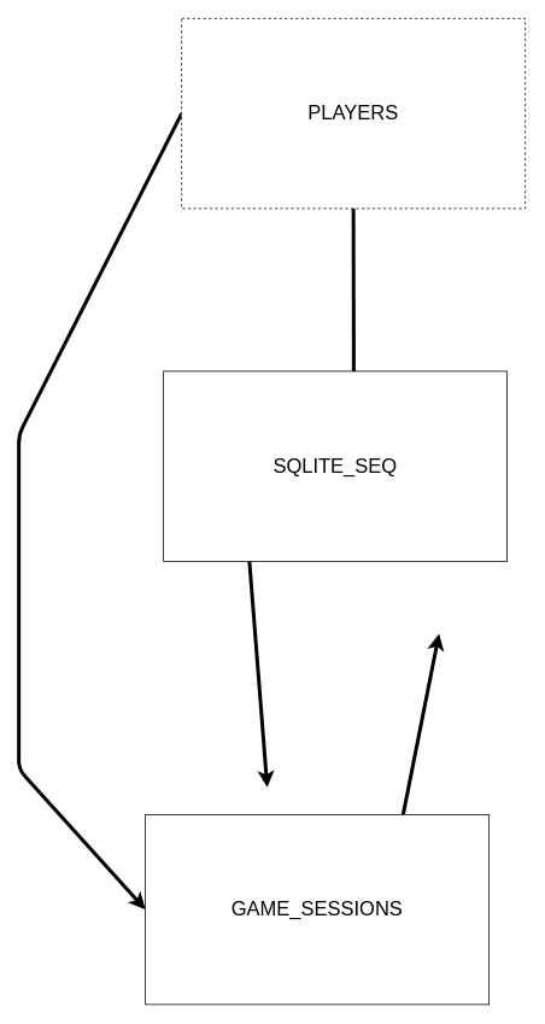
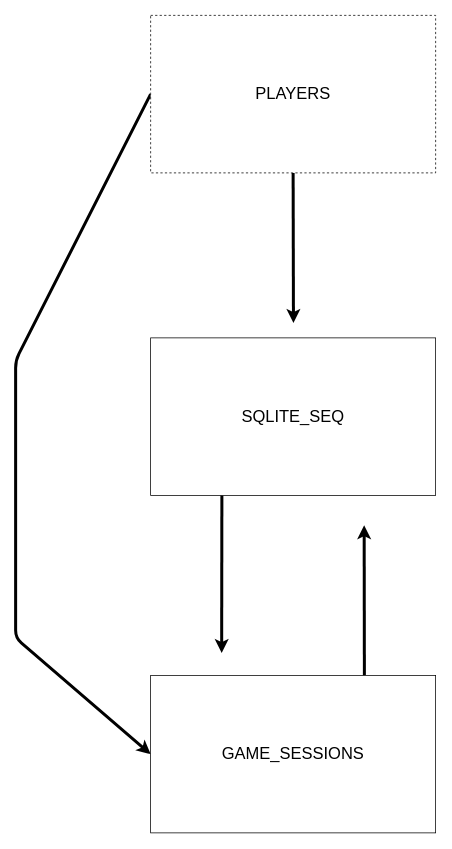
  <mxCell id="0" />
  <mxCell id="1" parent="0" />
  <mxCell id="2" style="edgeStyle=none;html=1;exitX=0.5;exitY=1;exitDx=0;exitDy=0;fontSize=22;strokeWidth=4;" edge="1" parent="1" source="4"><mxGeometry relative="1" as="geometry"><mxPoint x="390.429" y="430" as="targetPoint" /></mxGeometry></mxCell>
  <mxCell id="3" style="edgeStyle=none;html=1;exitX=0;exitY=0.5;exitDx=0;exitDy=0;fontSize=22;entryX=0;entryY=0.5;entryDx=0;entryDy=0;strokeWidth=4;" edge="1" parent="1" source="4" target="6"><mxGeometry relative="1" as="geometry"><mxPoint x="10" y="940" as="targetPoint" /><Array as="points"><mxPoint x="20" y="480" /><mxPoint x="20" y="850" /></Array></mxGeometry></mxCell>
  <mxCell id="4" value="&lt;font style=&quot;font-size: 22px;&quot;&gt;PLAYERS&lt;/font&gt;" style="whiteSpace=wrap;html=1;dashed=1;" vertex="1" parent="1"><mxGeometry x="200" y="20" width="380" height="210" as="geometry" /></mxCell>
  <mxCell id="5" style="edgeStyle=none;html=1;exitX=0.75;exitY=0;exitDx=0;exitDy=0;fontSize=22;strokeWidth=4;" edge="1" parent="1" source="6"><mxGeometry relative="1" as="geometry"><mxPoint x="484.714" y="700" as="targetPoint" /></mxGeometry></mxCell>
- <mxCell id="6" value="&lt;span style=&quot;font-size: 22px;&quot;&gt;GAME_SESSIONS&lt;/span&gt;" style="whiteSpace=wrap;html=1;" vertex="1" parent="1"><mxGeometry x="160" y="900" width="380" height="210" as="geometry" /></mxCell>
+ <mxCell id="6" value="&lt;span style=&quot;font-size: 22px;&quot;&gt;GAME_SESSIONS&lt;/span&gt;" style="whiteSpace=wrap;html=1;" vertex="1" parent="1"><mxGeometry x="200" y="900" width="380" height="210" as="geometry" /></mxCell>
  <mxCell id="7" style="edgeStyle=none;html=1;exitX=0.25;exitY=1;exitDx=0;exitDy=0;fontSize=22;strokeWidth=4;" edge="1" parent="1" source="8"><mxGeometry relative="1" as="geometry"><mxPoint x="294.714" y="870" as="targetPoint" /></mxGeometry></mxCell>
- <mxCell id="8" value="&lt;span style=&quot;font-size: 22px;&quot;&gt;SQLITE_SEQ&lt;/span&gt;" style="whiteSpace=wrap;html=1;" vertex="1" parent="1"><mxGeometry x="180" y="410" width="380" height="210" as="geometry" /></mxCell>
+ <mxCell id="8" value="&lt;span style=&quot;font-size: 22px;&quot;&gt;SQLITE_SEQ&lt;/span&gt;" style="whiteSpace=wrap;html=1;" vertex="1" parent="1"><mxGeometry x="200" y="450" width="380" height="210" as="geometry" /></mxCell>
